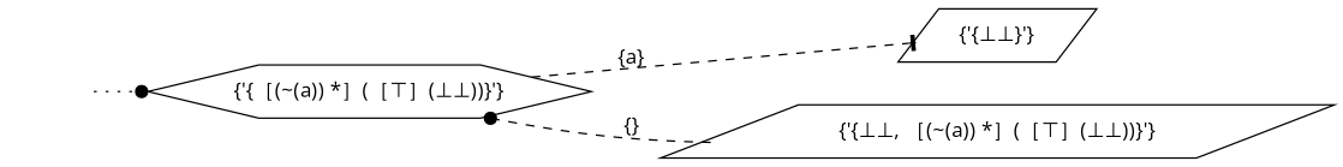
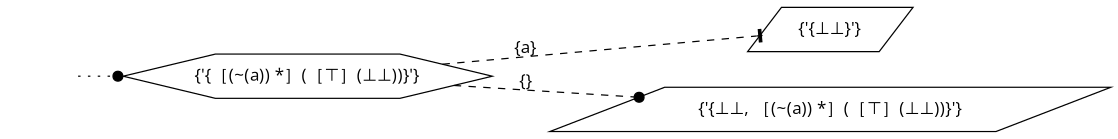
  digraph {
    rankdir=LR
    fontname="Open Sans"
    node [fontname="Open Sans" shape=parallelogram]
    edge [style=dashed arrowhead=dot fontname="Open Sans"]
    fake [style=invisible shape=""]
    "{'{［(~(a)) *］(［⊤］(⊥⊥))}'}" [root=true shape=hexagon]
    "{'{⊥⊥}'}"
    "{'{⊥⊥, ［(~(a)) *］(［⊤］(⊥⊥))}'}"
    fake -> "{'{［(~(a)) *］(［⊤］(⊥⊥))}'}" [style=dotted]
    "{'{［(~(a)) *］(［⊤］(⊥⊥))}'}" -> "{'{⊥⊥}'}" [label="{a}" arrowhead=tee]
-   "{'{⊥⊥, ［(~(a)) *］(［⊤］(⊥⊥))}'}" -> "{'{［(~(a)) *］(［⊤］(⊥⊥))}'}" [label="{}"]
+   "{'{［(~(a)) *］(［⊤］(⊥⊥))}'}" -> "{'{⊥⊥, ［(~(a)) *］(［⊤］(⊥⊥))}'}" [label="{}"]
  }
